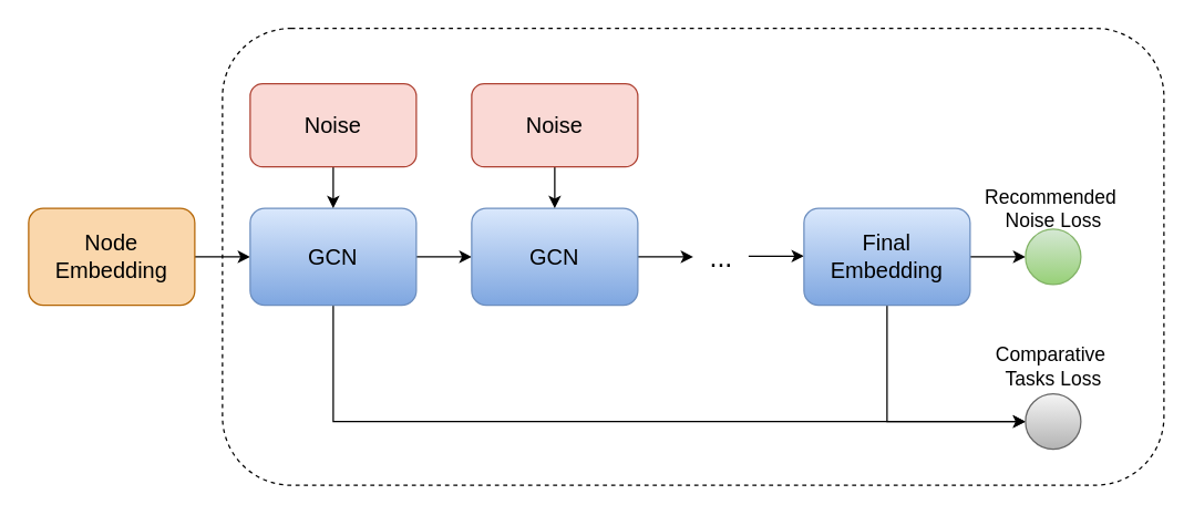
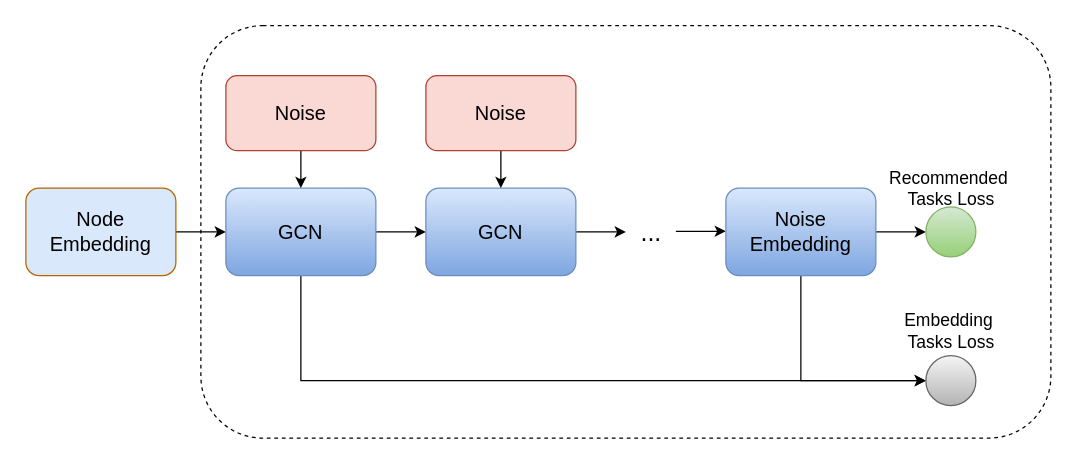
  <mxCell id="0" />
  <mxCell id="1" parent="0" />
  <mxCell id="2" value="" style="rounded=1;whiteSpace=wrap;html=1;dashed=1;" parent="1" vertex="1"><mxGeometry x="160" y="20" width="680" height="330" as="geometry" /></mxCell>
  <mxCell id="3" style="edgeStyle=orthogonalEdgeStyle;rounded=0;orthogonalLoop=1;jettySize=auto;html=1;exitX=1;exitY=0.5;exitDx=0;exitDy=0;entryX=0;entryY=0.5;entryDx=0;entryDy=0;" parent="1" source="4" target="7" edge="1"><mxGeometry relative="1" as="geometry"><mxPoint x="180" y="185" as="targetPoint" /></mxGeometry></mxCell>
- <mxCell id="4" value="&lt;font style=&quot;font-size: 16px;&quot;&gt;Node Embedding&lt;/font&gt;" style="rounded=1;whiteSpace=wrap;html=1;fillColor=#fad7ac;strokeColor=#b46504;" parent="1" vertex="1"><mxGeometry x="20" y="150" width="120" height="70" as="geometry" /></mxCell>
+ <mxCell id="4" value="&lt;font style=&quot;font-size: 16px;&quot;&gt;Node Embedding&lt;/font&gt;" style="rounded=1;whiteSpace=wrap;html=1;fillColor=#dae8fc;strokeColor=#b46504;" parent="1" vertex="1"><mxGeometry x="20" y="150" width="120" height="70" as="geometry" /></mxCell>
  <mxCell id="5" style="edgeStyle=orthogonalEdgeStyle;rounded=0;orthogonalLoop=1;jettySize=auto;html=1;exitX=1;exitY=0.5;exitDx=0;exitDy=0;" parent="1" source="7" target="9" edge="1"><mxGeometry relative="1" as="geometry" /></mxCell>
  <mxCell id="6" style="edgeStyle=orthogonalEdgeStyle;rounded=0;orthogonalLoop=1;jettySize=auto;html=1;exitX=0.5;exitY=1;exitDx=0;exitDy=0;entryX=0;entryY=0.5;entryDx=0;entryDy=0;" parent="1" source="7" target="17" edge="1"><mxGeometry relative="1" as="geometry" /></mxCell>
  <mxCell id="7" value="&lt;font style=&quot;font-size: 16px;&quot;&gt;GCN&lt;/font&gt;" style="rounded=1;whiteSpace=wrap;html=1;fillColor=#dae8fc;gradientColor=#7ea6e0;strokeColor=#6c8ebf;" parent="1" vertex="1"><mxGeometry x="180" y="150" width="120" height="70" as="geometry" /></mxCell>
  <mxCell id="8" style="edgeStyle=orthogonalEdgeStyle;rounded=0;orthogonalLoop=1;jettySize=auto;html=1;exitX=1;exitY=0.5;exitDx=0;exitDy=0;" parent="1" source="9" edge="1"><mxGeometry relative="1" as="geometry"><mxPoint x="500" y="185" as="targetPoint" /></mxGeometry></mxCell>
  <mxCell id="9" value="&lt;font style=&quot;font-size: 16px;&quot;&gt;GCN&lt;/font&gt;" style="rounded=1;whiteSpace=wrap;html=1;fillColor=#dae8fc;gradientColor=#7ea6e0;strokeColor=#6c8ebf;" parent="1" vertex="1"><mxGeometry x="340" y="150" width="120" height="70" as="geometry" /></mxCell>
  <mxCell id="10" value="..." style="text;html=1;align=center;verticalAlign=middle;resizable=0;points=[];autosize=1;strokeColor=none;fillColor=none;fontSize=20;" parent="1" vertex="1"><mxGeometry x="500" y="165" width="40" height="40" as="geometry" /></mxCell>
  <mxCell id="11" style="edgeStyle=orthogonalEdgeStyle;rounded=0;orthogonalLoop=1;jettySize=auto;html=1;exitX=1;exitY=0.5;exitDx=0;exitDy=0;" parent="1" edge="1"><mxGeometry relative="1" as="geometry"><mxPoint x="580" y="184.5" as="targetPoint" /><mxPoint x="540" y="184.5" as="sourcePoint" /><Array as="points"><mxPoint x="560" y="185" /><mxPoint x="560" y="185" /></Array></mxGeometry></mxCell>
  <mxCell id="12" style="edgeStyle=orthogonalEdgeStyle;rounded=0;orthogonalLoop=1;jettySize=auto;html=1;exitX=1;exitY=0.5;exitDx=0;exitDy=0;" parent="1" source="14" edge="1"><mxGeometry relative="1" as="geometry"><mxPoint x="740" y="185" as="targetPoint" /></mxGeometry></mxCell>
  <mxCell id="13" style="edgeStyle=orthogonalEdgeStyle;rounded=0;orthogonalLoop=1;jettySize=auto;html=1;exitX=0.5;exitY=1;exitDx=0;exitDy=0;entryX=0;entryY=0.5;entryDx=0;entryDy=0;" parent="1" source="14" target="17" edge="1"><mxGeometry relative="1" as="geometry" /></mxCell>
- <mxCell id="14" value="&lt;font style=&quot;font-size: 16px;&quot;&gt;Final Embedding&lt;/font&gt;" style="rounded=1;whiteSpace=wrap;html=1;fillColor=#dae8fc;gradientColor=#7ea6e0;strokeColor=#6c8ebf;" parent="1" vertex="1"><mxGeometry x="580" y="150" width="120" height="70" as="geometry" /></mxCell>
+ <mxCell id="14" value="&lt;font style=&quot;font-size: 16px;&quot;&gt;Noise Embedding&lt;/font&gt;" style="rounded=1;whiteSpace=wrap;html=1;fillColor=#dae8fc;gradientColor=#7ea6e0;strokeColor=#6c8ebf;" parent="1" vertex="1"><mxGeometry x="580" y="150" width="120" height="70" as="geometry" /></mxCell>
  <mxCell id="15" value="" style="ellipse;whiteSpace=wrap;html=1;aspect=fixed;fillColor=#d5e8d4;strokeColor=#82b366;gradientColor=#97d077;" parent="1" vertex="1"><mxGeometry x="740" y="165" width="40" height="40" as="geometry" /></mxCell>
- <mxCell id="16" value="&lt;font style=&quot;font-size: 14px;&quot;&gt;Recommended&amp;nbsp;&lt;/font&gt;&lt;div style=&quot;font-size: 14px;&quot;&gt;&lt;font style=&quot;font-size: 14px;&quot;&gt;Noise Loss&lt;/font&gt;&lt;/div&gt;" style="text;html=1;align=center;verticalAlign=middle;resizable=0;points=[];autosize=1;strokeColor=none;fillColor=none;" parent="1" vertex="1"><mxGeometry x="700" y="125" width="120" height="50" as="geometry" /></mxCell>
+ <mxCell id="16" value="&lt;font style=&quot;font-size: 14px;&quot;&gt;Recommended&amp;nbsp;&lt;/font&gt;&lt;div style=&quot;font-size: 14px;&quot;&gt;&lt;font style=&quot;font-size: 14px;&quot;&gt;Tasks Loss&lt;/font&gt;&lt;/div&gt;" style="text;html=1;align=center;verticalAlign=middle;resizable=0;points=[];autosize=1;strokeColor=none;fillColor=none;" parent="1" vertex="1"><mxGeometry x="700" y="125" width="120" height="50" as="geometry" /></mxCell>
  <mxCell id="17" value="" style="ellipse;whiteSpace=wrap;html=1;aspect=fixed;fillColor=#f5f5f5;strokeColor=#666666;gradientColor=#b3b3b3;" parent="1" vertex="1"><mxGeometry x="740" y="284" width="40" height="40" as="geometry" /></mxCell>
- <mxCell id="18" value="&lt;font style=&quot;font-size: 14px;&quot;&gt;Comparative&amp;nbsp;&lt;/font&gt;&lt;div style=&quot;font-size: 14px;&quot;&gt;&lt;font style=&quot;font-size: 14px;&quot;&gt;Tasks Loss&lt;/font&gt;&lt;/div&gt;" style="text;html=1;align=center;verticalAlign=middle;resizable=0;points=[];autosize=1;strokeColor=none;fillColor=none;" parent="1" vertex="1"><mxGeometry x="705" y="239" width="110" height="50" as="geometry" /></mxCell>
+ <mxCell id="18" value="&lt;font style=&quot;font-size: 14px;&quot;&gt;Embedding&amp;nbsp;&lt;/font&gt;&lt;div style=&quot;font-size: 14px;&quot;&gt;&lt;font style=&quot;font-size: 14px;&quot;&gt;Tasks Loss&lt;/font&gt;&lt;/div&gt;" style="text;html=1;align=center;verticalAlign=middle;resizable=0;points=[];autosize=1;strokeColor=none;fillColor=none;" parent="1" vertex="1"><mxGeometry x="705" y="239" width="110" height="50" as="geometry" /></mxCell>
  <mxCell id="19" style="edgeStyle=orthogonalEdgeStyle;rounded=0;orthogonalLoop=1;jettySize=auto;html=1;exitX=0.5;exitY=1;exitDx=0;exitDy=0;entryX=0.5;entryY=0;entryDx=0;entryDy=0;" edge="1" parent="1" source="20" target="7"><mxGeometry relative="1" as="geometry" /></mxCell>
  <mxCell id="20" value="&lt;font style=&quot;font-size: 16px;&quot;&gt;Noise&lt;/font&gt;" style="rounded=1;whiteSpace=wrap;html=1;fillColor=#fad9d5;strokeColor=#ae4132;" vertex="1" parent="1"><mxGeometry x="180" y="60" width="120" height="60" as="geometry" /></mxCell>
  <mxCell id="21" style="edgeStyle=orthogonalEdgeStyle;rounded=0;orthogonalLoop=1;jettySize=auto;html=1;" edge="1" parent="1" source="22" target="9"><mxGeometry relative="1" as="geometry" /></mxCell>
  <mxCell id="22" value="&lt;font style=&quot;font-size: 16px;&quot;&gt;Noise&lt;/font&gt;" style="rounded=1;whiteSpace=wrap;html=1;fillColor=#fad9d5;strokeColor=#ae4132;" vertex="1" parent="1"><mxGeometry x="340" y="60" width="120" height="60" as="geometry" /></mxCell>
